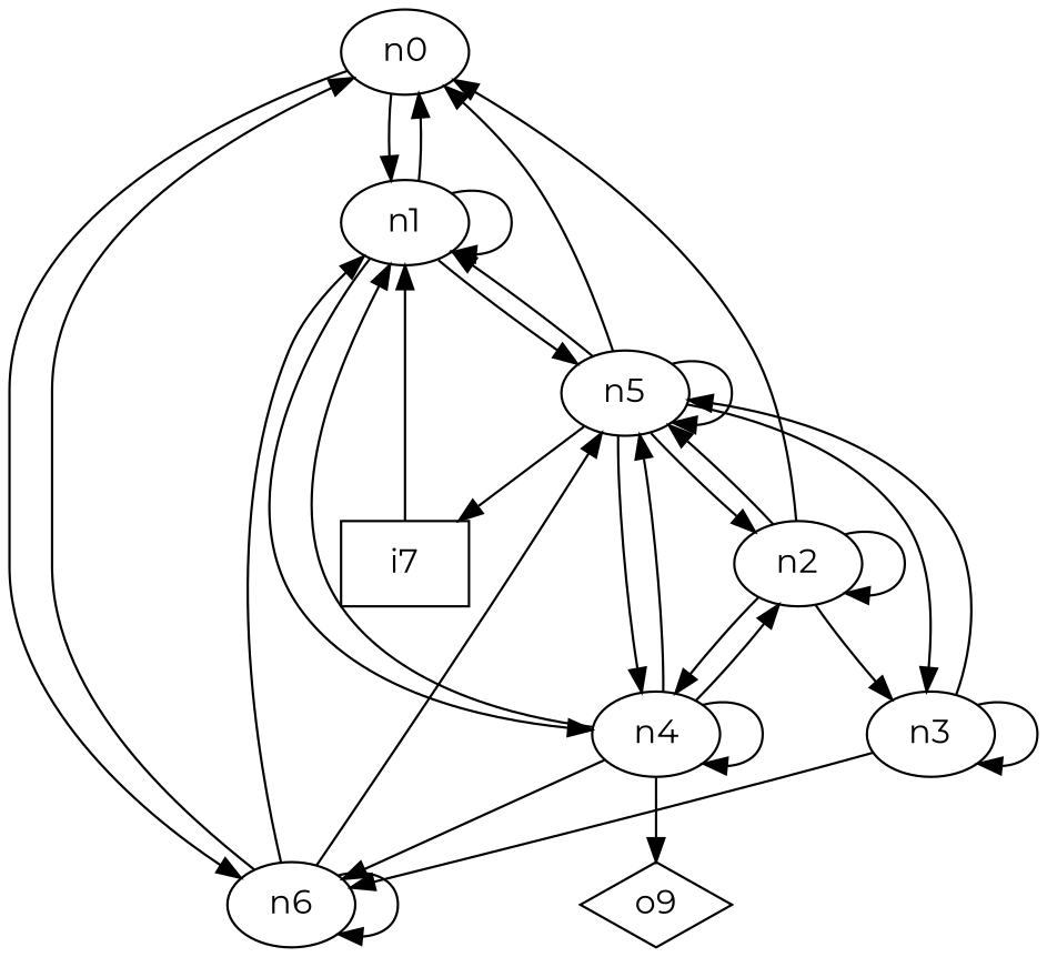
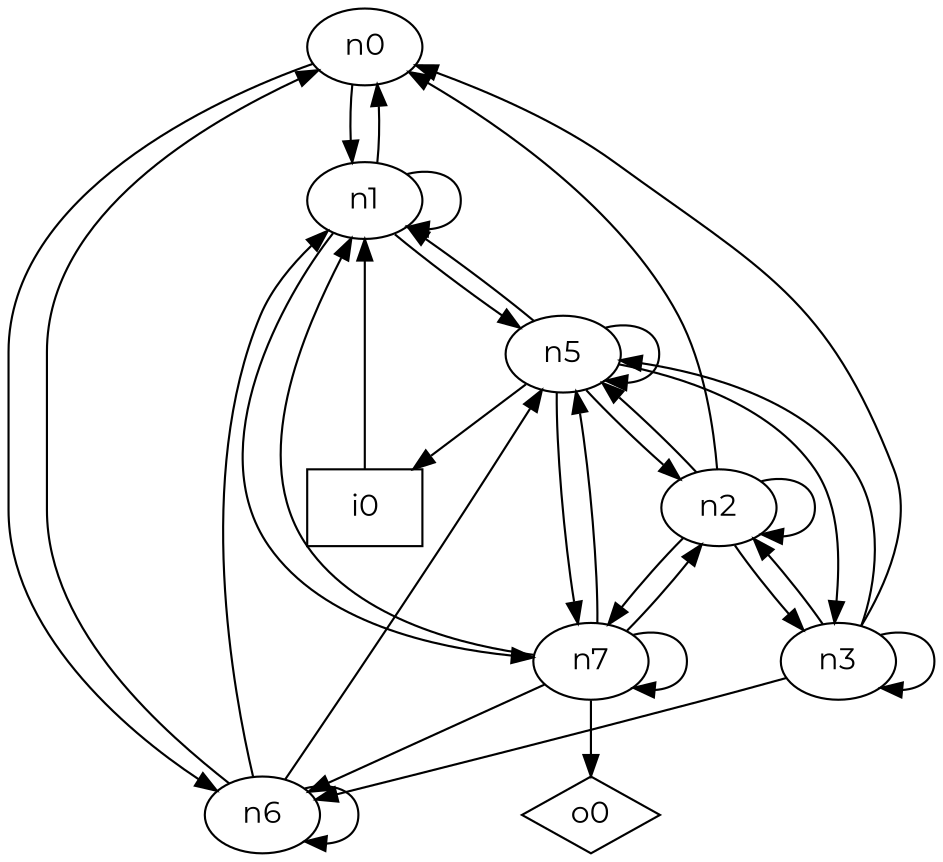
  digraph {
    fontname=Montserrat
    node [fontname=Montserrat]
    edge [fontname=Montserrat]
    n1 [label=n0]
    n2 [label=n1]
    n3 [label=n6]
-   n4 [label=n4]
+   n4 [label=n7]
    n5 [label=n5]
    n6 [label=n3]
    n7 [label=n2]
-   n8 [label=o9 shape=diamond]
-   n9 [label=i7 shape=box]
+   n8 [label=o0 shape=diamond]
+   n9 [label=i0 shape=box]
    n1 -> n2
    n1 -> n3
    n2 -> n1
    n2 -> n2
    n2 -> n4
    n2 -> n5
    n3 -> n1
    n3 -> n2
    n3 -> n3
    n3 -> n5
    n4 -> n2
    n4 -> n3
    n4 -> n4
    n4 -> n5
    n4 -> n7
    n4 -> n8
    n5 -> n2
    n5 -> n4
    n5 -> n5
    n5 -> n6
    n5 -> n7
    n5 -> n9
-   n5 -> n1
+   n6 -> n1
    n6 -> n3
    n6 -> n5
    n6 -> n6
+   n6 -> n7
    n7 -> n1
    n7 -> n4
    n7 -> n5
    n7 -> n6
    n7 -> n7
    n9 -> n2
  }
